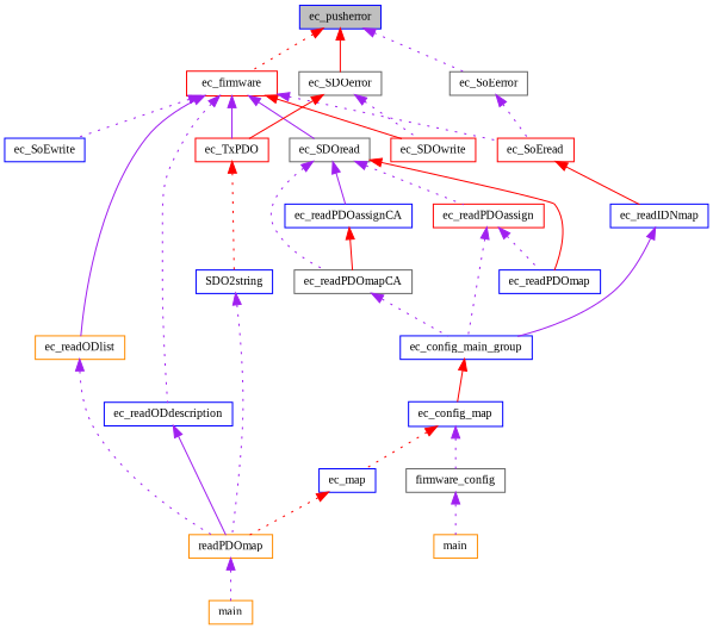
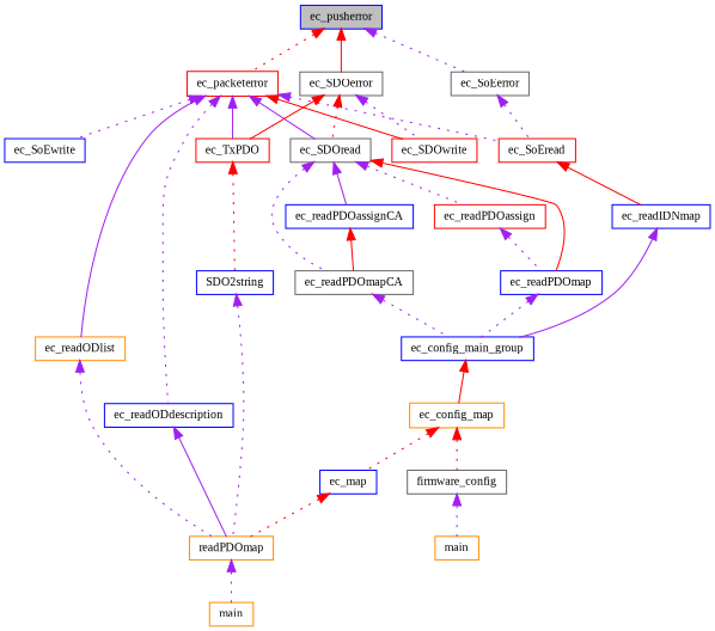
  digraph {
    fontname="Liberation Serif"
    rankdir=TB
    node [color=blue fillcolor=white fontname="Liberation Serif" fontsize=10 shape=record style=filled]
    edge [color=purple dir=back fontname="Liberation Serif" fontsize=10 labelfontname=Helvetica labelfontsize=10 style=dotted]
    n1 [fillcolor=grey75 fontcolor=black height=0.2 label=ec_pusherror width=0.4]
-   n2 [color=red height=0.2 label=ec_firmware width=0.4]
+   n2 [color=red height=0.2 label=ec_packeterror width=0.4]
    n3 [color=gray40 height=0.2 label=ec_SDOerror width=0.4]
    n4 [color=gray40 height=0.2 label=ec_SoEerror width=0.4]
    n5 [color=gray40 height=0.2 label=ec_SDOread width=0.4]
    n6 [color=red height=0.2 label=ec_SDOwrite width=0.4]
    n7 [color=red height=0.2 label=ec_TxPDO width=0.4]
    n8 [color=darkorange height=0.2 label=ec_readODlist width=0.4]
    n9 [height=0.2 label=ec_readODdescription width=0.4]
    n10 [color=red height=0.2 label=ec_SoEread width=0.4]
    n11 [height=0.2 label=ec_SoEwrite width=0.4]
    n12 [color=red height=0.2 label=ec_readPDOassign width=0.4]
    n13 [height=0.2 label=ec_readPDOmap width=0.4]
    n14 [height=0.2 label=ec_readPDOassignCA width=0.4]
    n15 [color=gray40 height=0.2 label=ec_readPDOmapCA width=0.4]
    n16 [height=0.2 label=SDO2string width=0.4]
    n17 [color=darkorange height=0.2 label=readPDOmap width=0.4]
    n18 [height=0.2 label=ec_readIDNmap width=0.4]
    n19 [height=0.2 label=ec_config_main_group width=0.4]
-   n20 [height=0.2 label=ec_config_map width=0.4]
+   n20 [color=darkorange height=0.2 label=ec_config_map width=0.4]
    n21 [height=0.2 label=ec_map width=0.4]
    n22 [color=gray40 height=0.2 label=firmware_config width=0.4]
    n23 [color=darkorange height=0.2 label=main width=0.4]
    n24 [color=darkorange height=0.2 label=main width=0.4]
    n1 -> n2 [color=red]
    n1 -> n3 [color=red style=solid]
    n1 -> n4
    n2 -> n5 [style=solid]
    n2 -> n6 [color=red style=solid]
    n2 -> n7 [style=solid]
    n2 -> n8 [style=solid]
    n2 -> n9
    n2 -> n10
    n2 -> n11
+   n3 -> n5 [color=red]
    n3 -> n6
    n3 -> n7 [color=red style=solid]
    n4 -> n10
    n5 -> n12
    n5 -> n13 [color=red style=solid]
    n5 -> n14 [style=solid]
    n5 -> n15
    n7 -> n16 [color=red]
    n8 -> n17
    n9 -> n17 [style=solid]
    n10 -> n18 [color=red style=solid]
    n12 -> n13
-   n12 -> n19
+   n13 -> n19
    n14 -> n15 [color=red style=solid]
    n15 -> n19
    n16 -> n17
    n17 -> n24
    n18 -> n19 [style=solid]
    n19 -> n20 [color=red style=solid]
    n20 -> n21 [color=red]
-   n20 -> n22
+   n20 -> n22 [color=red]
    n21 -> n17 [color=red]
    n22 -> n23
  }
